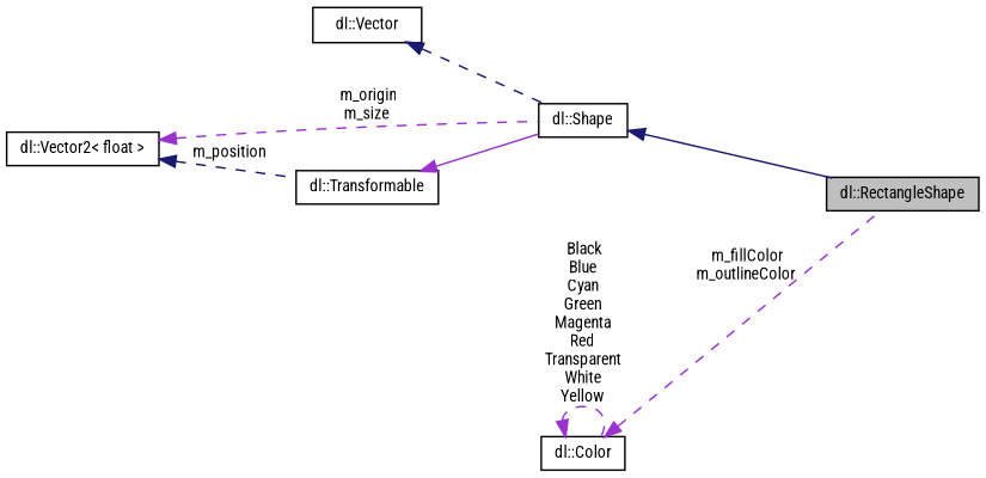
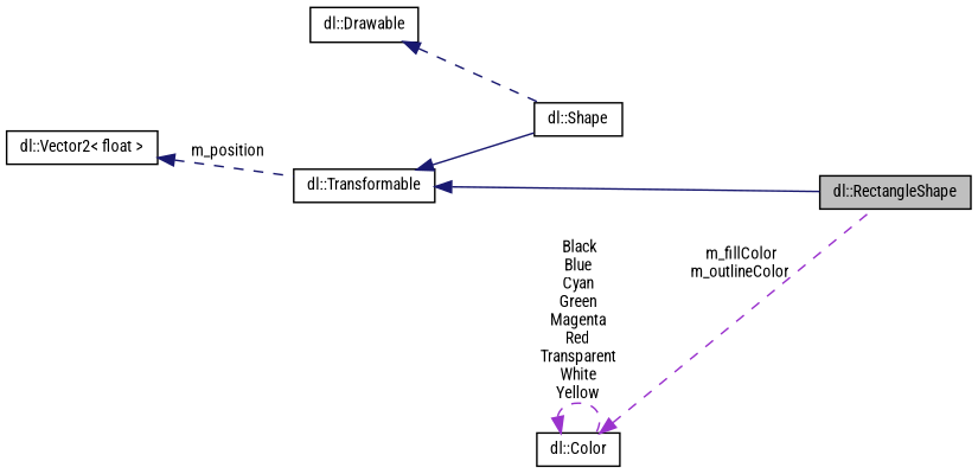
  digraph {
    fontname="Roboto Condensed"
    rankdir=LR
    node [color=black fillcolor=white fontname="Roboto Condensed" fontsize=10 shape=record style=filled]
    edge [color=midnightblue dir=back fontname="Roboto Condensed" fontsize=10 labelfontname=Helvetica labelfontsize=10 style=dashed]
    n1 [fillcolor=grey75 fontcolor=black height=0.2 label="dl::RectangleShape" width=0.4]
    n2 [height=0.2 label="dl::Shape" width=0.4]
    n3 [height=0.2 label="dl::Transformable" width=0.4]
    n4 [height=0.2 label="dl::Vector2\< float \>" width=0.4]
-   n5 [height=0.2 label="dl::Vector" width=0.4]
+   n5 [height=0.2 label="dl::Drawable" width=0.4]
    n6 [height=0.2 label="dl::Color" width=0.4]
-   n2 -> n1 [style=solid]
-   n3 -> n2 [color=darkorchid3 style=solid]
-   n4 -> n2 [color=darkorchid3 label=" m_origin\nm_size"]
+   n3 -> n1 [style=solid]
+   n3 -> n2 [style=solid]
    n4 -> n3 [label=" m_position"]
    n5 -> n2
    n6 -> n1 [color=darkorchid3 label=" m_fillColor\nm_outlineColor"]
    n6 -> n6 [color=darkorchid3 label=" Black\nBlue\nCyan\nGreen\nMagenta\nRed\nTransparent\nWhite\nYellow"]
  }
